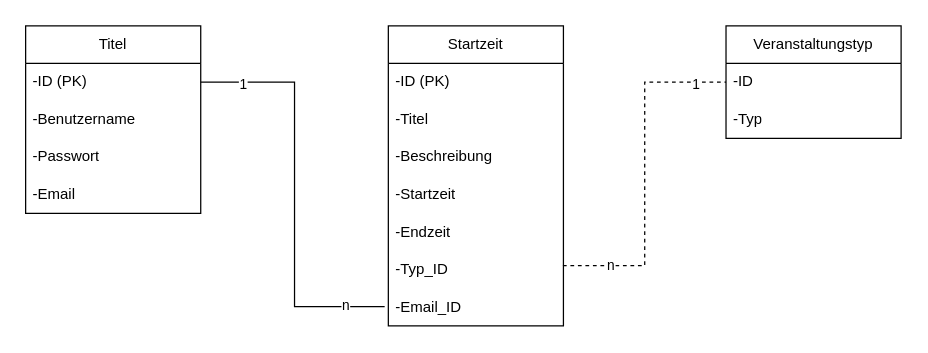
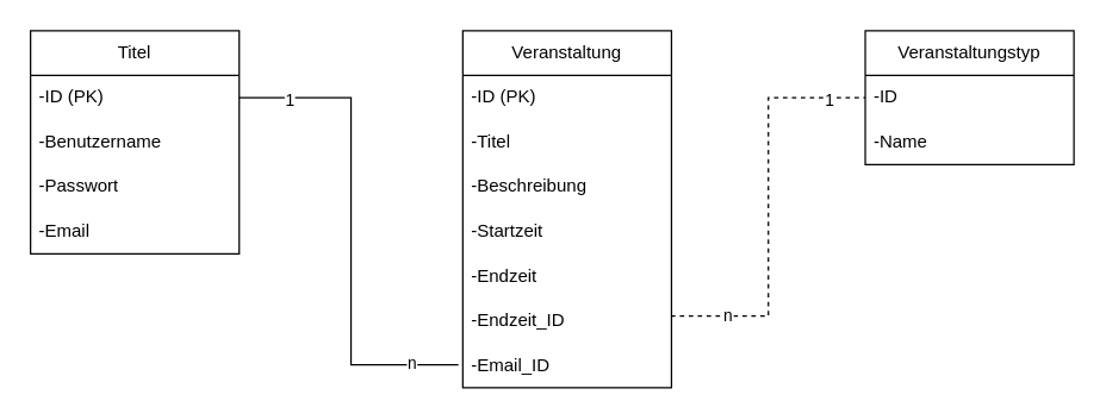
  <mxCell id="0" />
  <mxCell id="1" parent="0" />
  <mxCell id="2" value="Titel" style="swimlane;fontStyle=0;childLayout=stackLayout;horizontal=1;startSize=30;horizontalStack=0;resizeParent=1;resizeParentMax=0;resizeLast=0;collapsible=1;marginBottom=0;whiteSpace=wrap;html=1;" vertex="1" parent="1"><mxGeometry x="20" y="20" width="140" height="150" as="geometry" /></mxCell>
  <mxCell id="3" value="-ID (PK)" style="text;strokeColor=none;fillColor=none;align=left;verticalAlign=middle;spacingLeft=4;spacingRight=4;overflow=hidden;points=[[0,0.5],[1,0.5]];portConstraint=eastwest;rotatable=0;whiteSpace=wrap;html=1;" vertex="1" parent="2"><mxGeometry y="30" width="140" height="30" as="geometry" /></mxCell>
  <mxCell id="4" value="-Benutzername&amp;nbsp;" style="text;strokeColor=none;fillColor=none;align=left;verticalAlign=middle;spacingLeft=4;spacingRight=4;overflow=hidden;points=[[0,0.5],[1,0.5]];portConstraint=eastwest;rotatable=0;whiteSpace=wrap;html=1;" vertex="1" parent="2"><mxGeometry y="60" width="140" height="30" as="geometry" /></mxCell>
  <mxCell id="5" value="-Passwort" style="text;strokeColor=none;fillColor=none;align=left;verticalAlign=middle;spacingLeft=4;spacingRight=4;overflow=hidden;points=[[0,0.5],[1,0.5]];portConstraint=eastwest;rotatable=0;whiteSpace=wrap;html=1;" vertex="1" parent="2"><mxGeometry y="90" width="140" height="30" as="geometry" /></mxCell>
  <mxCell id="6" value="-Email" style="text;strokeColor=none;fillColor=none;align=left;verticalAlign=middle;spacingLeft=4;spacingRight=4;overflow=hidden;points=[[0,0.5],[1,0.5]];portConstraint=eastwest;rotatable=0;whiteSpace=wrap;html=1;" vertex="1" parent="2"><mxGeometry y="120" width="140" height="30" as="geometry" /></mxCell>
- <mxCell id="7" value="Startzeit" style="swimlane;fontStyle=0;childLayout=stackLayout;horizontal=1;startSize=30;horizontalStack=0;resizeParent=1;resizeParentMax=0;resizeLast=0;collapsible=1;marginBottom=0;whiteSpace=wrap;html=1;" vertex="1" parent="1"><mxGeometry x="310" y="20" width="140" height="240" as="geometry" /></mxCell>
+ <mxCell id="7" value="Veranstaltung" style="swimlane;fontStyle=0;childLayout=stackLayout;horizontal=1;startSize=30;horizontalStack=0;resizeParent=1;resizeParentMax=0;resizeLast=0;collapsible=1;marginBottom=0;whiteSpace=wrap;html=1;" vertex="1" parent="1"><mxGeometry x="310" y="20" width="140" height="240" as="geometry" /></mxCell>
  <mxCell id="8" value="-ID (PK)" style="text;strokeColor=none;fillColor=none;align=left;verticalAlign=middle;spacingLeft=4;spacingRight=4;overflow=hidden;points=[[0,0.5],[1,0.5]];portConstraint=eastwest;rotatable=0;whiteSpace=wrap;html=1;" vertex="1" parent="7"><mxGeometry y="30" width="140" height="30" as="geometry" /></mxCell>
  <mxCell id="9" value="-Titel" style="text;strokeColor=none;fillColor=none;align=left;verticalAlign=middle;spacingLeft=4;spacingRight=4;overflow=hidden;points=[[0,0.5],[1,0.5]];portConstraint=eastwest;rotatable=0;whiteSpace=wrap;html=1;" vertex="1" parent="7"><mxGeometry y="60" width="140" height="30" as="geometry" /></mxCell>
  <mxCell id="10" value="-Beschreibung" style="text;strokeColor=none;fillColor=none;align=left;verticalAlign=middle;spacingLeft=4;spacingRight=4;overflow=hidden;points=[[0,0.5],[1,0.5]];portConstraint=eastwest;rotatable=0;whiteSpace=wrap;html=1;" vertex="1" parent="7"><mxGeometry y="90" width="140" height="30" as="geometry" /></mxCell>
  <mxCell id="11" value="-Startzeit" style="text;strokeColor=none;fillColor=none;align=left;verticalAlign=middle;spacingLeft=4;spacingRight=4;overflow=hidden;points=[[0,0.5],[1,0.5]];portConstraint=eastwest;rotatable=0;whiteSpace=wrap;html=1;" vertex="1" parent="7"><mxGeometry y="120" width="140" height="30" as="geometry" /></mxCell>
  <mxCell id="12" value="-Endzeit" style="text;strokeColor=none;fillColor=none;align=left;verticalAlign=middle;spacingLeft=4;spacingRight=4;overflow=hidden;points=[[0,0.5],[1,0.5]];portConstraint=eastwest;rotatable=0;whiteSpace=wrap;html=1;" vertex="1" parent="7"><mxGeometry y="150" width="140" height="30" as="geometry" /></mxCell>
- <mxCell id="13" value="-Typ_ID" style="text;strokeColor=none;fillColor=none;align=left;verticalAlign=middle;spacingLeft=4;spacingRight=4;overflow=hidden;points=[[0,0.5],[1,0.5]];portConstraint=eastwest;rotatable=0;whiteSpace=wrap;html=1;" vertex="1" parent="7"><mxGeometry y="180" width="140" height="30" as="geometry" /></mxCell>
+ <mxCell id="13" value="-Endzeit_ID" style="text;strokeColor=none;fillColor=none;align=left;verticalAlign=middle;spacingLeft=4;spacingRight=4;overflow=hidden;points=[[0,0.5],[1,0.5]];portConstraint=eastwest;rotatable=0;whiteSpace=wrap;html=1;" vertex="1" parent="7"><mxGeometry y="180" width="140" height="30" as="geometry" /></mxCell>
  <mxCell id="14" value="-Email_ID" style="text;strokeColor=none;fillColor=none;align=left;verticalAlign=middle;spacingLeft=4;spacingRight=4;overflow=hidden;points=[[0,0.5],[1,0.5]];portConstraint=eastwest;rotatable=0;whiteSpace=wrap;html=1;" vertex="1" parent="7"><mxGeometry y="210" width="140" height="30" as="geometry" /></mxCell>
  <mxCell id="15" value="Veranstaltungstyp" style="swimlane;fontStyle=0;childLayout=stackLayout;horizontal=1;startSize=30;horizontalStack=0;resizeParent=1;resizeParentMax=0;resizeLast=0;collapsible=1;marginBottom=0;whiteSpace=wrap;html=1;" vertex="1" parent="1"><mxGeometry x="580" y="20" width="140" height="90" as="geometry" /></mxCell>
  <mxCell id="16" value="-ID" style="text;strokeColor=none;fillColor=none;align=left;verticalAlign=middle;spacingLeft=4;spacingRight=4;overflow=hidden;points=[[0,0.5],[1,0.5]];portConstraint=eastwest;rotatable=0;whiteSpace=wrap;html=1;" vertex="1" parent="15"><mxGeometry y="30" width="140" height="30" as="geometry" /></mxCell>
- <mxCell id="17" value="-Typ" style="text;strokeColor=none;fillColor=none;align=left;verticalAlign=middle;spacingLeft=4;spacingRight=4;overflow=hidden;points=[[0,0.5],[1,0.5]];portConstraint=eastwest;rotatable=0;whiteSpace=wrap;html=1;" vertex="1" parent="15"><mxGeometry y="60" width="140" height="30" as="geometry" /></mxCell>
+ <mxCell id="17" value="-Name" style="text;strokeColor=none;fillColor=none;align=left;verticalAlign=middle;spacingLeft=4;spacingRight=4;overflow=hidden;points=[[0,0.5],[1,0.5]];portConstraint=eastwest;rotatable=0;whiteSpace=wrap;html=1;" vertex="1" parent="15"><mxGeometry y="60" width="140" height="30" as="geometry" /></mxCell>
  <mxCell id="18" value="" style="endArrow=none;html=1;rounded=0;entryX=0;entryY=0.5;entryDx=0;entryDy=0;exitX=0.997;exitY=0.394;exitDx=0;exitDy=0;exitPerimeter=0;edgeStyle=orthogonalEdgeStyle;dashed=1;" edge="1" parent="1" source="13" target="16"><mxGeometry width="50" height="50" relative="1" as="geometry"><mxPoint x="380" y="200" as="sourcePoint" /><mxPoint x="430" y="150" as="targetPoint" /></mxGeometry></mxCell>
  <mxCell id="19" value="1" style="edgeLabel;html=1;align=center;verticalAlign=middle;resizable=0;points=[];" vertex="1" connectable="0" parent="18"><mxGeometry x="0.826" y="-1" relative="1" as="geometry"><mxPoint as="offset" /></mxGeometry></mxCell>
  <mxCell id="20" value="n" style="edgeLabel;html=1;align=center;verticalAlign=middle;resizable=0;points=[];" vertex="1" connectable="0" parent="18"><mxGeometry x="-0.725" relative="1" as="geometry"><mxPoint as="offset" /></mxGeometry></mxCell>
  <mxCell id="21" value="" style="endArrow=none;html=1;rounded=0;exitX=1;exitY=0.5;exitDx=0;exitDy=0;entryX=-0.021;entryY=0.486;entryDx=0;entryDy=0;entryPerimeter=0;edgeStyle=orthogonalEdgeStyle;" edge="1" parent="1" source="3" target="14"><mxGeometry width="50" height="50" relative="1" as="geometry"><mxPoint x="210" y="40" as="sourcePoint" /><mxPoint x="260" y="-10" as="targetPoint" /></mxGeometry></mxCell>
  <mxCell id="22" value="1" style="edgeLabel;html=1;align=center;verticalAlign=middle;resizable=0;points=[];" vertex="1" connectable="0" parent="21"><mxGeometry x="-0.798" y="-1" relative="1" as="geometry"><mxPoint as="offset" /></mxGeometry></mxCell>
  <mxCell id="23" value="n" style="edgeLabel;html=1;align=center;verticalAlign=middle;resizable=0;points=[];" vertex="1" connectable="0" parent="21"><mxGeometry x="0.809" y="1" relative="1" as="geometry"><mxPoint as="offset" /></mxGeometry></mxCell>
